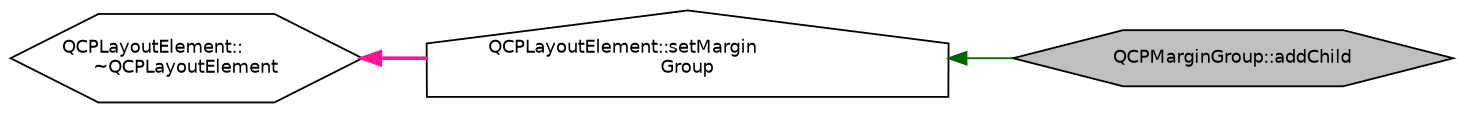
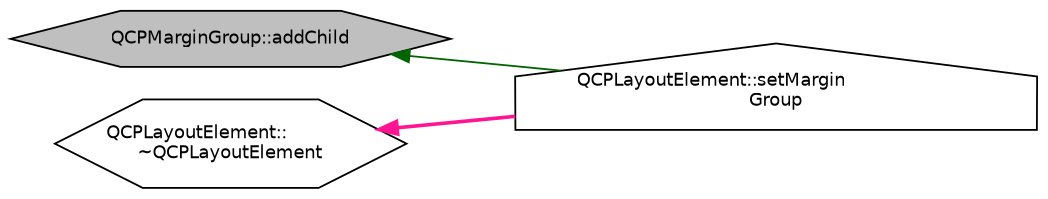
  digraph {
    rankdir=LR
    node [color=black fillcolor=white fontname=Helvetica fontsize=10 shape=hexagon style=filled]
    edge [dir=back fontname=Helvetica fontsize=10 labelfontname=Helvetica labelfontsize=10]
    n1 [fillcolor=grey75 fontcolor=black height=0.2 label="QCPMarginGroup::addChild" width=0.4]
    n2 [height=0.2 label="QCPLayoutElement::setMargin\lGroup" shape=house width=0.4]
    n3 [height=0.2 label="QCPLayoutElement::\l~QCPLayoutElement" width=0.4]
-   n2 -> n1 [color=darkgreen style=solid]
+   n1 -> n2 [color=darkgreen style=solid]
    n3 -> n2 [color=deeppink style=bold]
  }
